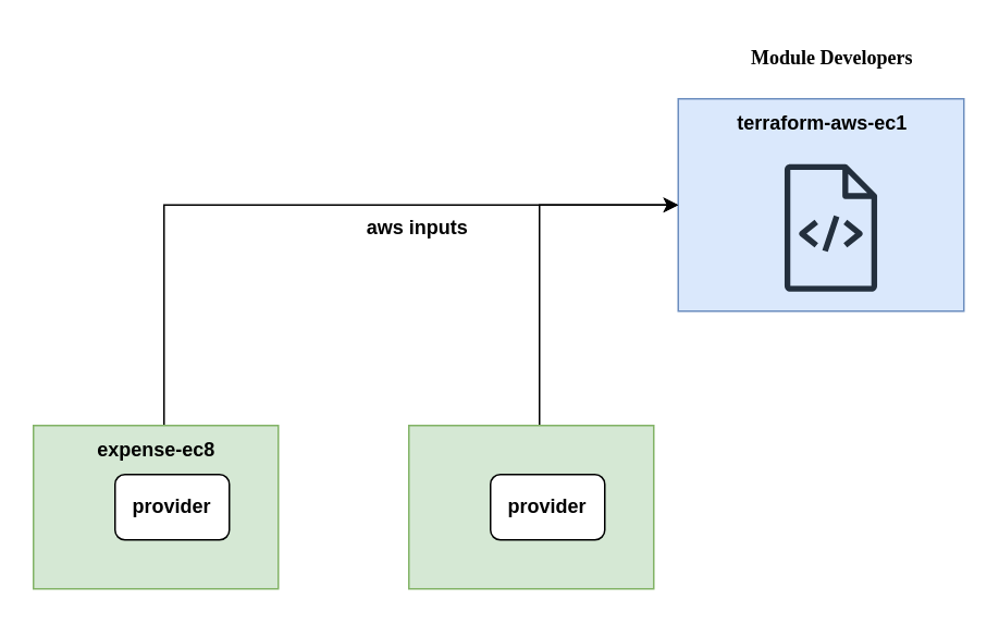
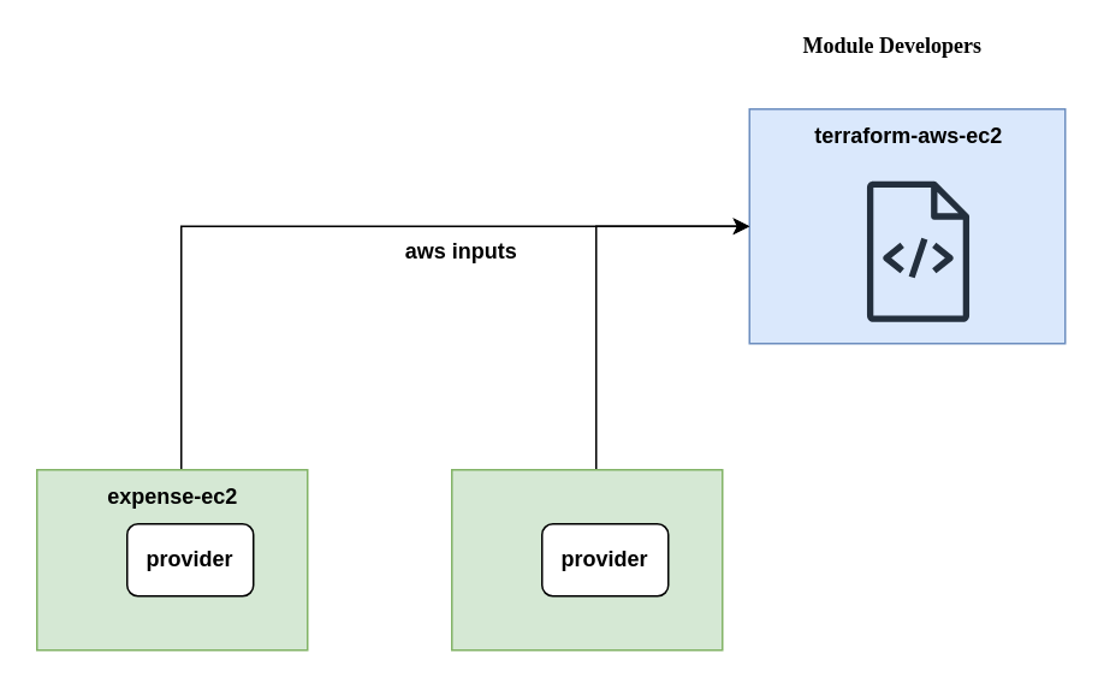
  <mxCell id="0" />
  <mxCell id="1" parent="0" />
  <mxCell id="2" value="" style="rounded=0;whiteSpace=wrap;html=1;fillColor=#dae8fc;strokeColor=#6c8ebf;" vertex="1" parent="1"><mxGeometry x="415" y="60" width="175" height="130" as="geometry" /></mxCell>
- <mxCell id="3" value="&lt;b&gt;terraform-aws-ec1&lt;/b&gt;" style="text;html=1;align=center;verticalAlign=middle;resizable=0;points=[];autosize=1;strokeColor=none;fillColor=none;" vertex="1" parent="1"><mxGeometry x="437.5" y="60" width="130" height="30" as="geometry" /></mxCell>
+ <mxCell id="3" value="&lt;b&gt;terraform-aws-ec2&lt;/b&gt;" style="text;html=1;align=center;verticalAlign=middle;resizable=0;points=[];autosize=1;strokeColor=none;fillColor=none;" vertex="1" parent="1"><mxGeometry x="437.5" y="60" width="130" height="30" as="geometry" /></mxCell>
  <mxCell id="4" value="" style="sketch=0;outlineConnect=0;fontColor=#232F3E;gradientColor=none;fillColor=#232F3D;strokeColor=none;dashed=0;verticalLabelPosition=bottom;verticalAlign=top;align=center;html=1;fontSize=12;fontStyle=0;aspect=fixed;pointerEvents=1;shape=mxgraph.aws4.source_code;" vertex="1" parent="1"><mxGeometry x="480" y="100" width="57" height="78" as="geometry" /></mxCell>
  <mxCell id="5" style="edgeStyle=orthogonalEdgeStyle;rounded=0;orthogonalLoop=1;jettySize=auto;html=1;entryX=0;entryY=0.5;entryDx=0;entryDy=0;" edge="1" parent="1" source="6" target="2"><mxGeometry relative="1" as="geometry"><Array as="points"><mxPoint x="100" y="125" /></Array></mxGeometry></mxCell>
  <mxCell id="6" value="" style="rounded=0;whiteSpace=wrap;html=1;fillColor=#d5e8d4;strokeColor=#82b366;" vertex="1" parent="1"><mxGeometry x="20" y="260" width="150" height="100" as="geometry" /></mxCell>
- <mxCell id="7" value="&lt;b&gt;expense-ec8&lt;/b&gt;" style="text;html=1;align=center;verticalAlign=middle;resizable=0;points=[];autosize=1;strokeColor=none;fillColor=none;" vertex="1" parent="1"><mxGeometry x="45" y="260" width="100" height="30" as="geometry" /></mxCell>
+ <mxCell id="7" value="&lt;b&gt;expense-ec2&lt;/b&gt;" style="text;html=1;align=center;verticalAlign=middle;resizable=0;points=[];autosize=1;strokeColor=none;fillColor=none;" vertex="1" parent="1"><mxGeometry x="45" y="260" width="100" height="30" as="geometry" /></mxCell>
  <mxCell id="8" value="&lt;b&gt;aws inputs&lt;/b&gt;" style="text;html=1;align=center;verticalAlign=middle;resizable=0;points=[];autosize=1;strokeColor=none;fillColor=none;" vertex="1" parent="1"><mxGeometry x="210" y="124" width="90" height="30" as="geometry" /></mxCell>
  <mxCell id="9" style="edgeStyle=orthogonalEdgeStyle;rounded=0;orthogonalLoop=1;jettySize=auto;html=1;entryX=0;entryY=0.5;entryDx=0;entryDy=0;" edge="1" parent="1" source="10" target="2"><mxGeometry relative="1" as="geometry"><Array as="points"><mxPoint x="330" y="125" /></Array></mxGeometry></mxCell>
  <mxCell id="10" value="" style="rounded=0;whiteSpace=wrap;html=1;fillColor=#d5e8d4;strokeColor=#82b366;" vertex="1" parent="1"><mxGeometry x="250" y="260" width="150" height="100" as="geometry" /></mxCell>
  <mxCell id="11" value="&lt;b&gt;provider&lt;/b&gt;" style="rounded=1;whiteSpace=wrap;html=1;" vertex="1" parent="1"><mxGeometry x="70" y="290" width="70" height="40" as="geometry" /></mxCell>
  <mxCell id="12" value="&lt;b&gt;provider&lt;/b&gt;" style="rounded=1;whiteSpace=wrap;html=1;" vertex="1" parent="1"><mxGeometry x="300" y="290" width="70" height="40" as="geometry" /></mxCell>
- <mxCell id="13" value="&lt;b&gt;&lt;font face=&quot;Comic Sans MS&quot;&gt;Module Developers&lt;/font&gt;&lt;/b&gt;" style="text;html=1;align=center;verticalAlign=middle;resizable=0;points=[];autosize=1;strokeColor=none;fillColor=none;" vertex="1" parent="1"><mxGeometry x="443.5" y="20" width="130" height="30" as="geometry" /></mxCell>
+ <mxCell id="13" value="&lt;b&gt;&lt;font face=&quot;Comic Sans MS&quot;&gt;Module Developers&lt;/font&gt;&lt;/b&gt;" style="text;html=1;align=center;verticalAlign=middle;resizable=0;points=[];autosize=1;strokeColor=none;fillColor=none;" vertex="1" parent="1"><mxGeometry x="428.5" y="10" width="130" height="30" as="geometry" /></mxCell>
